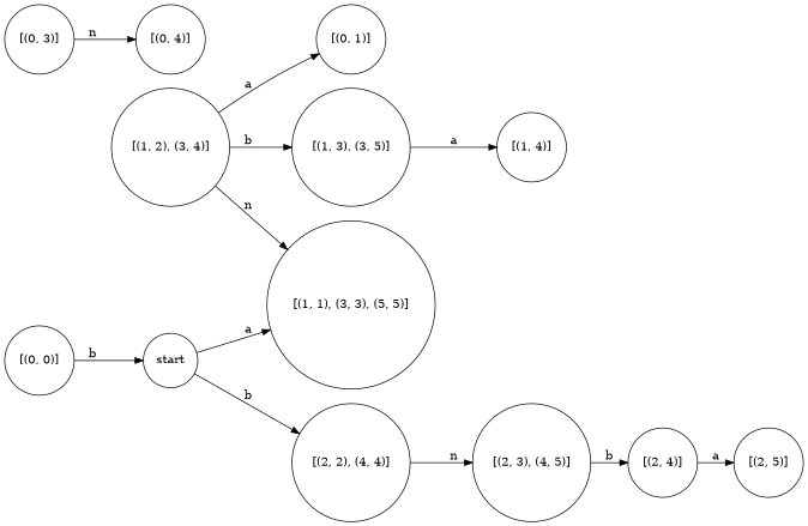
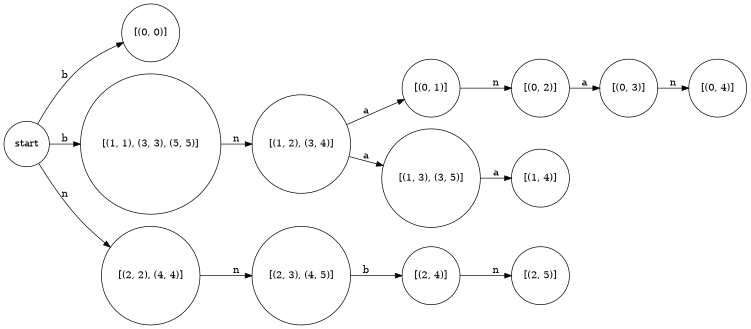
  digraph {
    rankdir=LR
    node [shape=circle]
    start
    "[(0, 0)]"
    "[(1, 1), (3, 3), (5, 5)]"
    "[(2, 2), (4, 4)]"
    "[(1, 2), (3, 4)]"
    "[(2, 3), (4, 5)]"
    "[(0, 1)]"
+   "[(0, 2)]"
    "[(0, 3)]"
    "[(0, 4)]"
    "[(1, 3), (3, 5)]"
    "[(1, 4)]"
    "[(2, 4)]"
    "[(2, 5)]"
-   "[(0, 0)]" -> start [label=b]
-   start -> "[(1, 1), (3, 3), (5, 5)]" [label=a]
-   start -> "[(2, 2), (4, 4)]" [label=b]
-   "[(1, 2), (3, 4)]" -> "[(1, 1), (3, 3), (5, 5)]" [label=n]
+   start -> "[(0, 0)]" [label=b]
+   start -> "[(1, 1), (3, 3), (5, 5)]" [label=b]
+   start -> "[(2, 2), (4, 4)]" [label=n]
+   "[(1, 1), (3, 3), (5, 5)]" -> "[(1, 2), (3, 4)]" [label=n]
    "[(2, 2), (4, 4)]" -> "[(2, 3), (4, 5)]" [label=n]
    "[(1, 2), (3, 4)]" -> "[(0, 1)]" [label=a]
-   "[(1, 2), (3, 4)]" -> "[(1, 3), (3, 5)]" [label=b]
+   "[(1, 2), (3, 4)]" -> "[(1, 3), (3, 5)]" [label=a]
    "[(2, 3), (4, 5)]" -> "[(2, 4)]" [label=b]
+   "[(0, 1)]" -> "[(0, 2)]" [label=n]
+   "[(0, 2)]" -> "[(0, 3)]" [label=a]
    "[(0, 3)]" -> "[(0, 4)]" [label=n]
    "[(1, 3), (3, 5)]" -> "[(1, 4)]" [label=a]
-   "[(2, 4)]" -> "[(2, 5)]" [label=a]
+   "[(2, 4)]" -> "[(2, 5)]" [label=n]
  }
